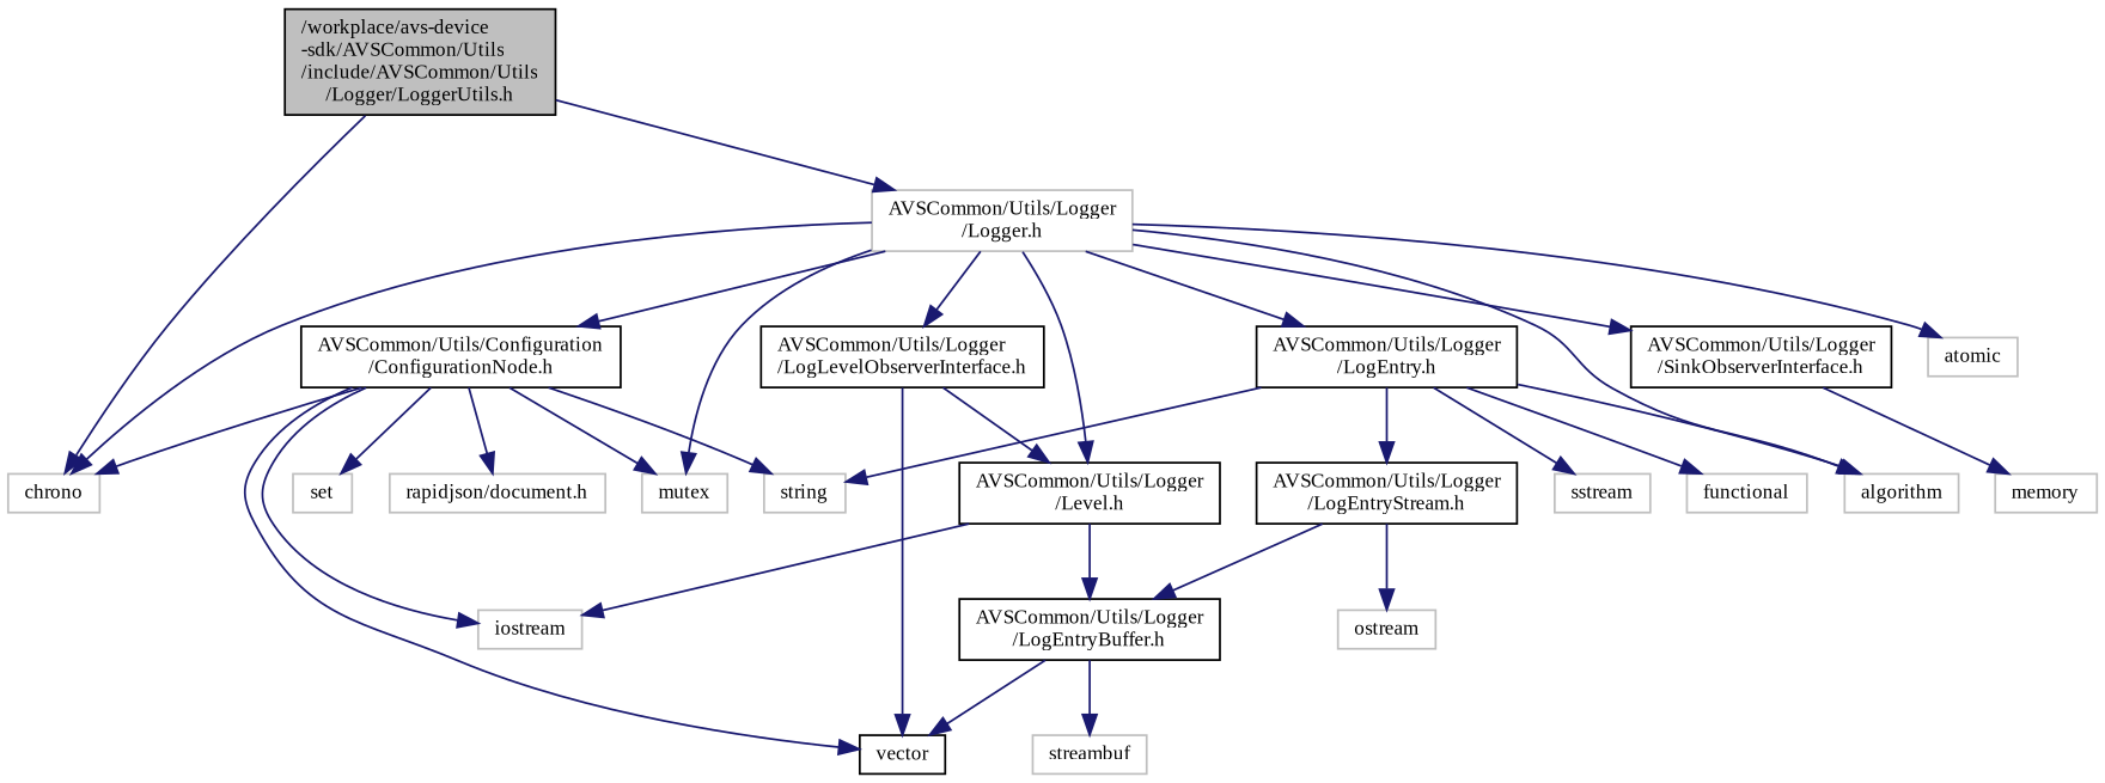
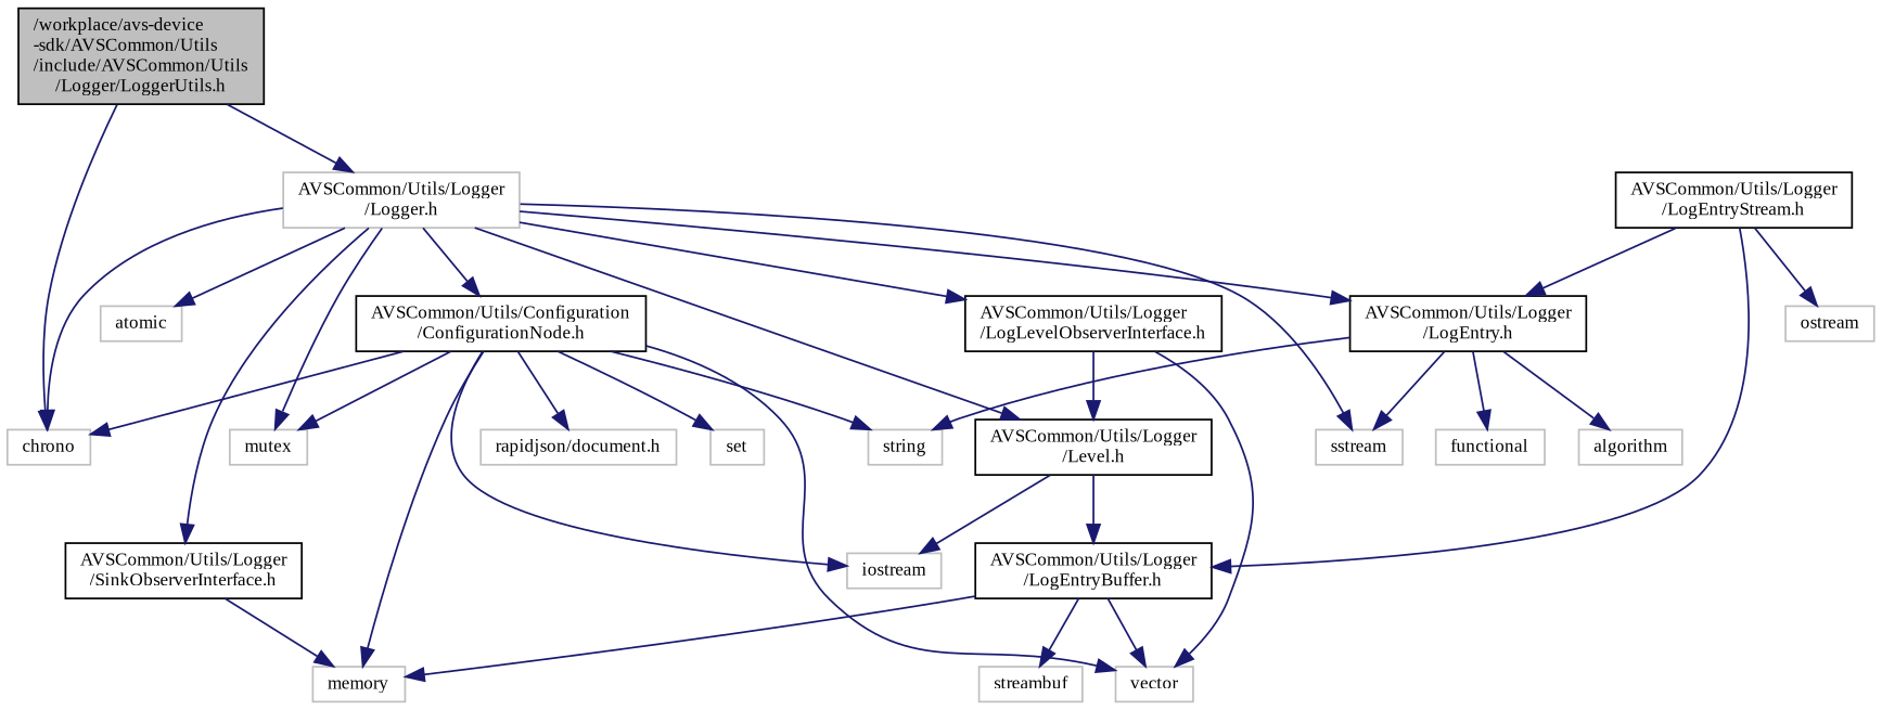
  digraph {
    fontname="Liberation Serif"
    node [color=grey75 fillcolor=white fontname="Liberation Serif" fontsize=10 shape=record style=filled]
    edge [color=midnightblue fontname="Liberation Serif" fontsize=10 labelfontname=Helvetica labelfontsize=10 style=solid]
    n1 [color=black fillcolor=grey75 fontcolor=black height=0.2 label="/workplace/avs-device\l-sdk/AVSCommon/Utils\l/include/AVSCommon/Utils\l/Logger/LoggerUtils.h" width=0.4]
    n2 [height=0.2 label=chrono width=0.4]
    n3 [height=0.2 label="AVSCommon/Utils/Logger\l/Logger.h" width=0.4]
    n4 [height=0.2 label=atomic width=0.4]
    n5 [height=0.2 label=mutex width=0.4]
    n6 [height=0.2 label=sstream width=0.4]
    n7 [color=black height=0.2 label="AVSCommon/Utils/Configuration\l/ConfigurationNode.h" width=0.4]
    n8 [color=black height=0.2 label="AVSCommon/Utils/Logger\l/Level.h" width=0.4]
    n9 [color=black height=0.2 label="AVSCommon/Utils/Logger\l/LogEntry.h" width=0.4]
    n10 [color=black height=0.2 label="AVSCommon/Utils/Logger\l/LogLevelObserverInterface.h" width=0.4]
    n11 [color=black height=0.2 label="AVSCommon/Utils/Logger\l/SinkObserverInterface.h" width=0.4]
-   n12 [color=black height=0.2 label=vector width=0.4]
+   n12 [height=0.2 label=vector width=0.4]
    n13 [height=0.2 label=iostream width=0.4]
    n14 [height=0.2 label=memory width=0.4]
    n15 [height=0.2 label=set width=0.4]
    n16 [height=0.2 label=string width=0.4]
    n17 [height=0.2 label="rapidjson/document.h" width=0.4]
    n18 [color=black height=0.2 label="AVSCommon/Utils/Logger\l/LogEntryBuffer.h" width=0.4]
    n19 [height=0.2 label=algorithm width=0.4]
    n20 [height=0.2 label=functional width=0.4]
    n21 [color=black height=0.2 label="AVSCommon/Utils/Logger\l/LogEntryStream.h" width=0.4]
    n22 [height=0.2 label=ostream width=0.4]
    n23 [height=0.2 label=streambuf width=0.4]
    n1 -> n2
    n1 -> n3
    n3 -> n2
    n3 -> n4
    n3 -> n5
-   n3 -> n19
+   n3 -> n6
    n3 -> n7
    n3 -> n8
    n3 -> n9
    n3 -> n10
    n3 -> n11
    n7 -> n2
    n7 -> n5
    n7 -> n12
    n7 -> n13
+   n7 -> n14
    n7 -> n15
    n7 -> n16
    n7 -> n17
    n8 -> n13
    n8 -> n18
    n9 -> n6
    n9 -> n16
    n9 -> n19
    n9 -> n20
-   n9 -> n21
+   n21 -> n9
    n10 -> n8
    n10 -> n12
    n11 -> n14
    n18 -> n12
+   n18 -> n14
    n18 -> n23
    n21 -> n18
    n21 -> n22
  }
